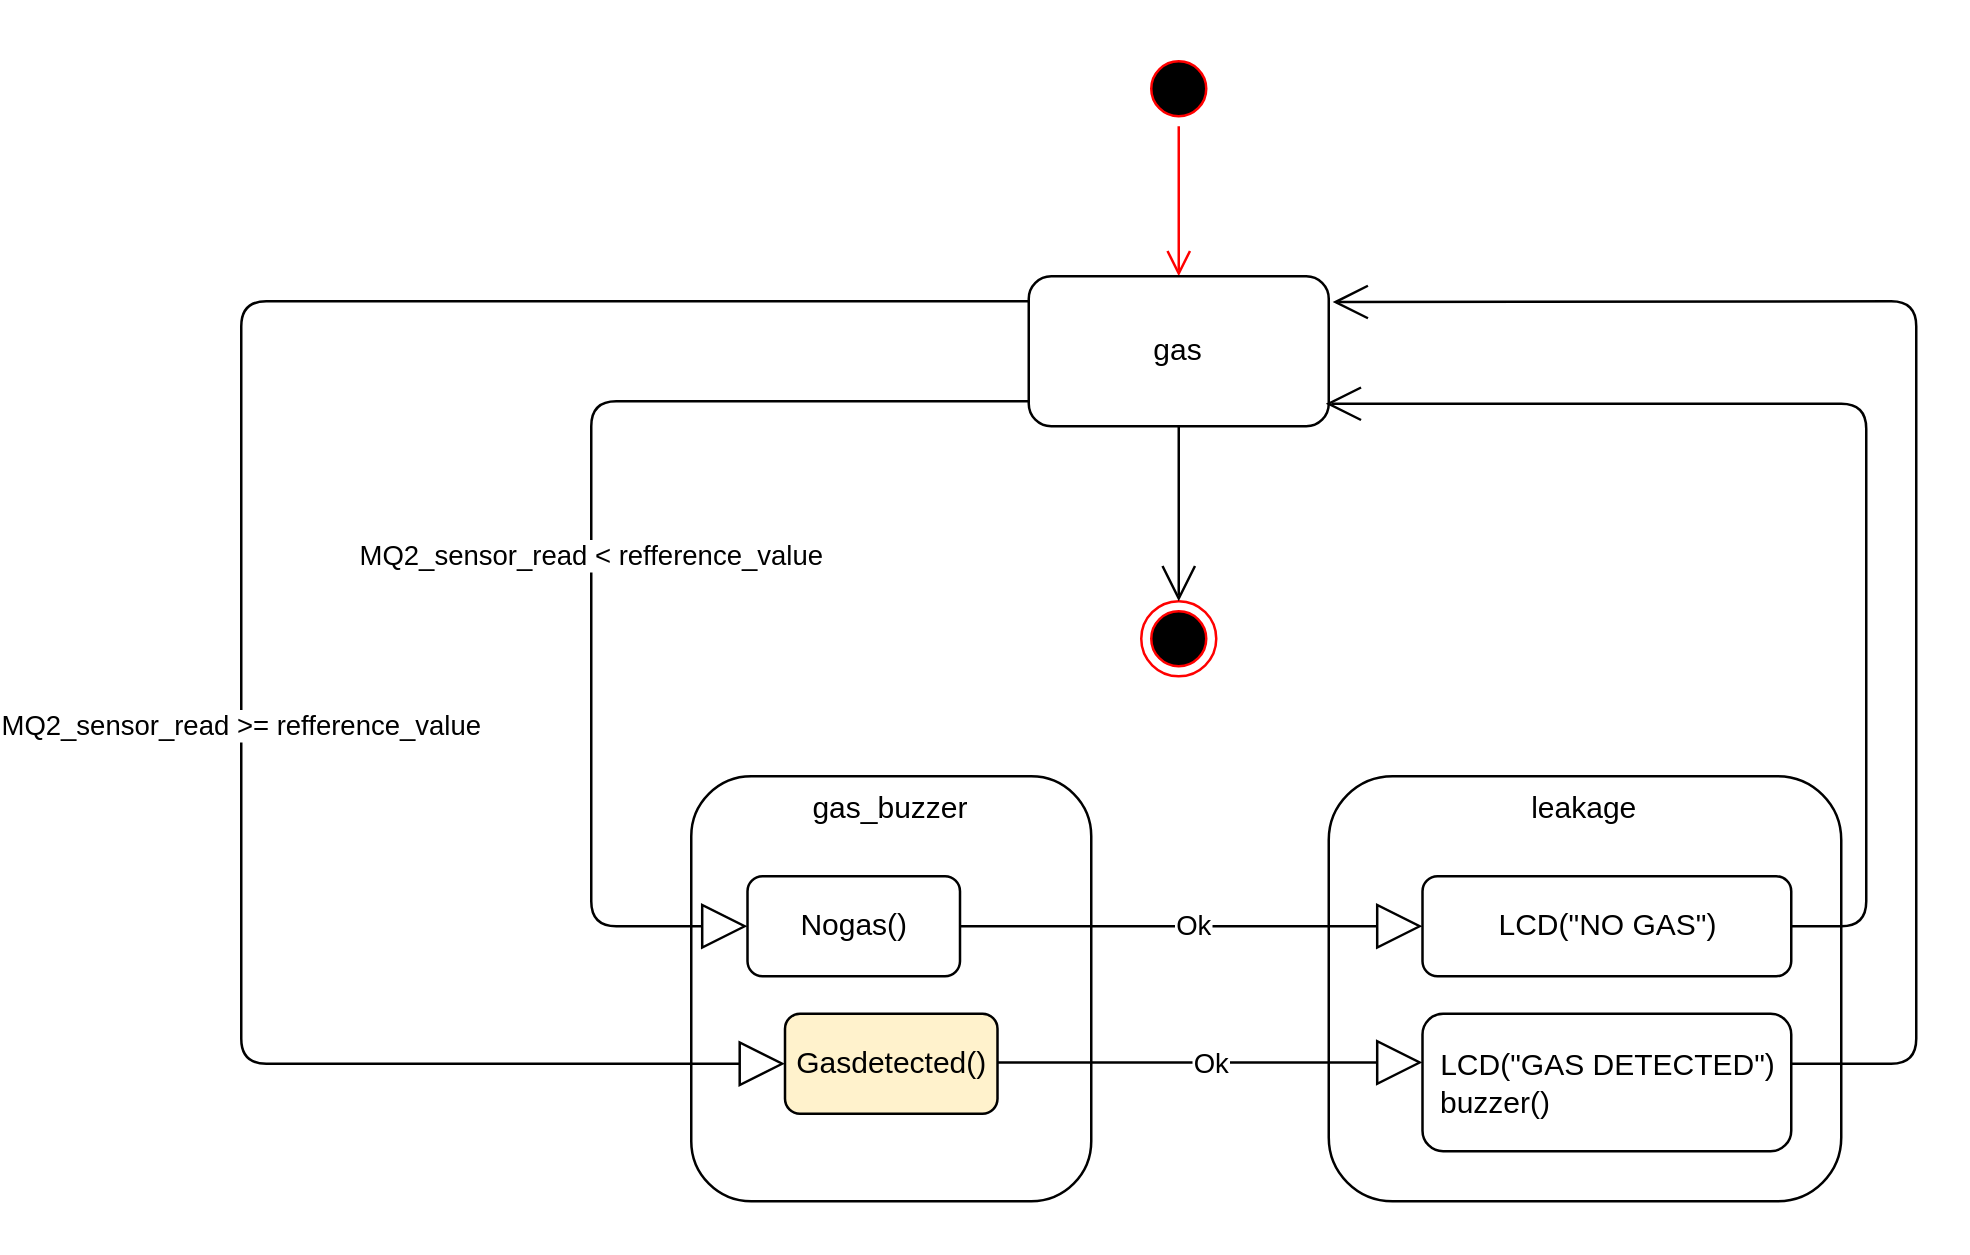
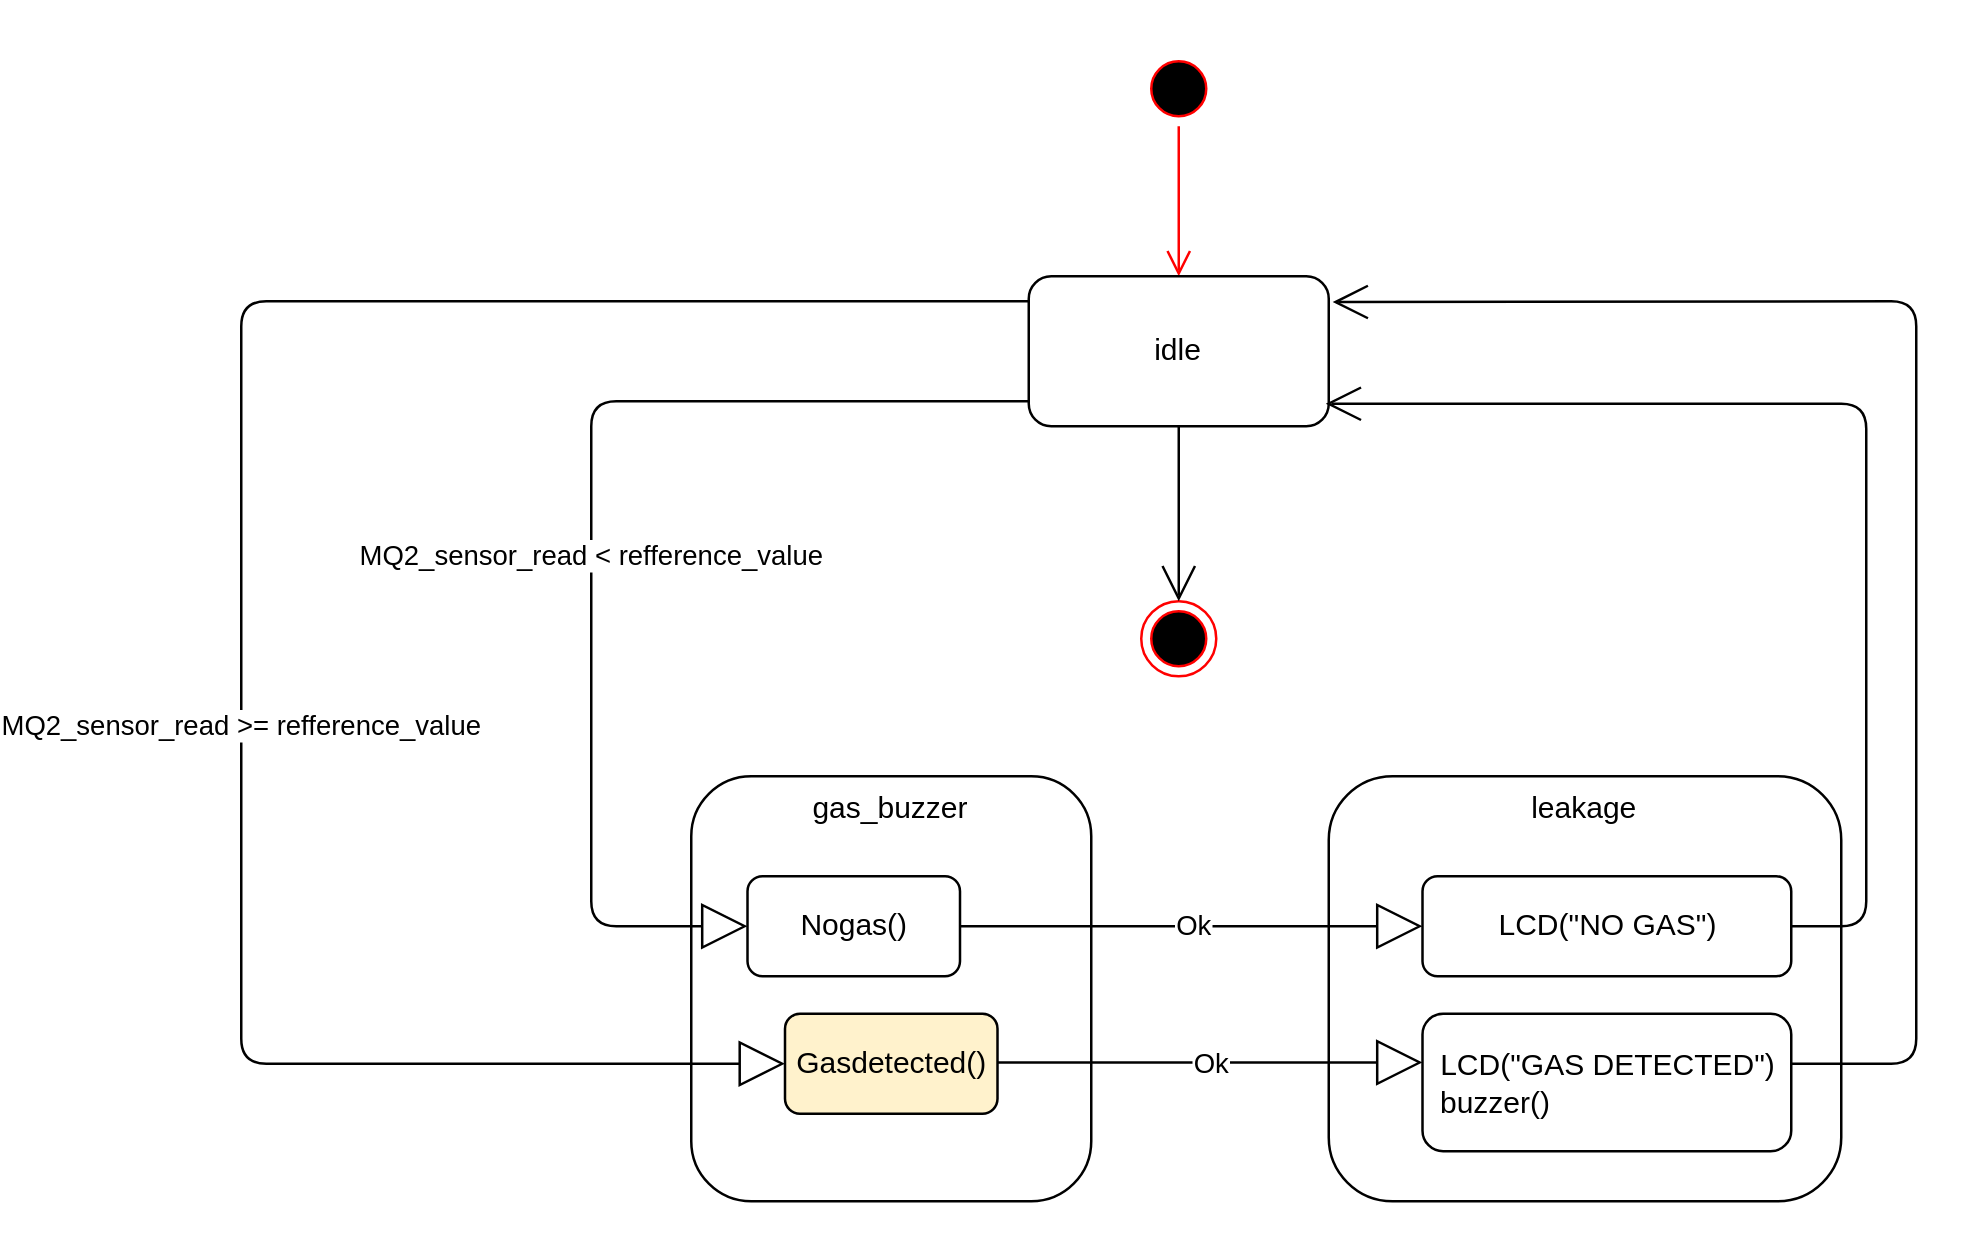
  <mxCell id="0" />
  <mxCell id="1" parent="0" />
  <mxCell id="2" value="" style="ellipse;html=1;shape=startState;fillColor=#000000;strokeColor=#ff0000;" parent="1" vertex="1"><mxGeometry x="380" y="20" width="30" height="30" as="geometry" /></mxCell>
  <mxCell id="3" value="" style="edgeStyle=orthogonalEdgeStyle;html=1;verticalAlign=bottom;endArrow=open;endSize=8;strokeColor=#ff0000;" parent="1" source="2" edge="1"><mxGeometry relative="1" as="geometry"><mxPoint x="395" y="110" as="targetPoint" /></mxGeometry></mxCell>
  <mxCell id="4" value="" style="ellipse;html=1;shape=endState;fillColor=#000000;strokeColor=#ff0000;" parent="1" vertex="1"><mxGeometry x="380" y="240" width="30" height="30" as="geometry" /></mxCell>
- <mxCell id="5" value="gas" style="rounded=1;whiteSpace=wrap;html=1;" parent="1" vertex="1"><mxGeometry x="335" y="110" width="120" height="60" as="geometry" /></mxCell>
+ <mxCell id="5" value="idle" style="rounded=1;whiteSpace=wrap;html=1;" parent="1" vertex="1"><mxGeometry x="335" y="110" width="120" height="60" as="geometry" /></mxCell>
  <mxCell id="6" value="gas_buzzer&lt;br&gt;&lt;br&gt;&lt;br&gt;&lt;br&gt;&lt;br&gt;&lt;br&gt;&lt;br&gt;&lt;br&gt;&lt;br&gt;&lt;br&gt;&amp;nbsp;" style="rounded=1;whiteSpace=wrap;html=1;" parent="1" vertex="1"><mxGeometry x="200" y="310" width="160" height="170" as="geometry" /></mxCell>
  <mxCell id="7" value="Nogas()" style="rounded=1;whiteSpace=wrap;html=1;" parent="1" vertex="1"><mxGeometry x="222.5" y="350" width="85" height="40" as="geometry" /></mxCell>
  <mxCell id="8" value="Gasdetected()" style="rounded=1;whiteSpace=wrap;html=1;fillColor=#fff2cc;" parent="1" vertex="1"><mxGeometry x="237.5" y="405" width="85" height="40" as="geometry" /></mxCell>
  <mxCell id="9" value="MQ2_sensor_read &amp;lt; refference_value" style="endArrow=block;endSize=16;endFill=0;html=1;entryX=0;entryY=0.5;entryDx=0;entryDy=0;" parent="1" edge="1" target="7"><mxGeometry x="0.059" width="160" relative="1" as="geometry"><mxPoint x="335" y="160" as="sourcePoint" /><mxPoint x="360" y="320" as="targetPoint" /><Array as="points"><mxPoint x="160" y="160" /><mxPoint x="160" y="370" /></Array><mxPoint as="offset" /></mxGeometry></mxCell>
  <mxCell id="10" value="MQ2_sensor_read &amp;gt;= refference_value" style="endArrow=block;endSize=16;endFill=0;html=1;entryX=0;entryY=0.5;entryDx=0;entryDy=0;" parent="1" target="8" edge="1"><mxGeometry x="0.158" width="160" relative="1" as="geometry"><mxPoint x="335" y="120" as="sourcePoint" /><mxPoint x="362.5" y="280" as="targetPoint" /><Array as="points"><mxPoint x="20" y="120" /><mxPoint x="20" y="425" /></Array><mxPoint as="offset" /></mxGeometry></mxCell>
  <mxCell id="11" value="leakage&lt;br&gt;&lt;br&gt;&lt;br&gt;&lt;br&gt;&lt;br&gt;&lt;br&gt;&lt;br&gt;&lt;br&gt;&lt;br&gt;&lt;br&gt;&amp;nbsp;" style="rounded=1;whiteSpace=wrap;html=1;" vertex="1" parent="1"><mxGeometry x="455" y="310" width="205" height="170" as="geometry" /></mxCell>
  <mxCell id="12" value="LCD(&quot;NO GAS&quot;)" style="rounded=1;whiteSpace=wrap;html=1;" vertex="1" parent="1"><mxGeometry x="492.5" y="350" width="147.5" height="40" as="geometry" /></mxCell>
  <mxCell id="13" value="LCD(&quot;GAS DETECTED&quot;)&lt;br&gt;buzzer()&amp;nbsp; &amp;nbsp; &amp;nbsp; &amp;nbsp; &amp;nbsp; &amp;nbsp; &amp;nbsp; &amp;nbsp; &amp;nbsp; &amp;nbsp; &amp;nbsp; &amp;nbsp; &amp;nbsp; &amp;nbsp;" style="rounded=1;whiteSpace=wrap;html=1;" vertex="1" parent="1"><mxGeometry x="492.5" y="405" width="147.5" height="55" as="geometry" /></mxCell>
  <mxCell id="14" value="Ok" style="endArrow=block;endSize=16;endFill=0;html=1;exitX=1;exitY=0.5;exitDx=0;exitDy=0;entryX=0;entryY=0.5;entryDx=0;entryDy=0;" edge="1" parent="1" source="7" target="12"><mxGeometry width="160" relative="1" as="geometry"><mxPoint x="330" y="240" as="sourcePoint" /><mxPoint x="490" y="240" as="targetPoint" /></mxGeometry></mxCell>
  <mxCell id="15" value="Ok" style="endArrow=block;endSize=16;endFill=0;html=1;exitX=1;exitY=0.5;exitDx=0;exitDy=0;entryX=0;entryY=0.5;entryDx=0;entryDy=0;" edge="1" parent="1"><mxGeometry width="160" relative="1" as="geometry"><mxPoint x="322.5" y="424.5" as="sourcePoint" /><mxPoint x="492.5" y="424.5" as="targetPoint" /></mxGeometry></mxCell>
  <mxCell id="16" value="" style="endArrow=open;endFill=1;endSize=12;html=1;exitX=0.5;exitY=1;exitDx=0;exitDy=0;entryX=0.5;entryY=0;entryDx=0;entryDy=0;" edge="1" parent="1" source="5" target="4"><mxGeometry width="160" relative="1" as="geometry"><mxPoint x="330" y="240" as="sourcePoint" /><mxPoint x="490" y="240" as="targetPoint" /></mxGeometry></mxCell>
  <mxCell id="17" value="" style="endArrow=open;endFill=1;endSize=12;html=1;entryX=0.99;entryY=0.85;entryDx=0;entryDy=0;entryPerimeter=0;" edge="1" parent="1" target="5"><mxGeometry width="160" relative="1" as="geometry"><mxPoint x="640" y="370" as="sourcePoint" /><mxPoint x="460" y="160" as="targetPoint" /><Array as="points"><mxPoint x="670" y="370" /><mxPoint x="670" y="161" /></Array></mxGeometry></mxCell>
  <mxCell id="18" value="" style="endArrow=open;endFill=1;endSize=12;html=1;entryX=1.013;entryY=0.172;entryDx=0;entryDy=0;entryPerimeter=0;" edge="1" parent="1" target="5"><mxGeometry width="160" relative="1" as="geometry"><mxPoint x="640" y="425" as="sourcePoint" /><mxPoint x="460" y="120" as="targetPoint" /><Array as="points"><mxPoint x="690" y="425" /><mxPoint x="690" y="120" /></Array></mxGeometry></mxCell>
